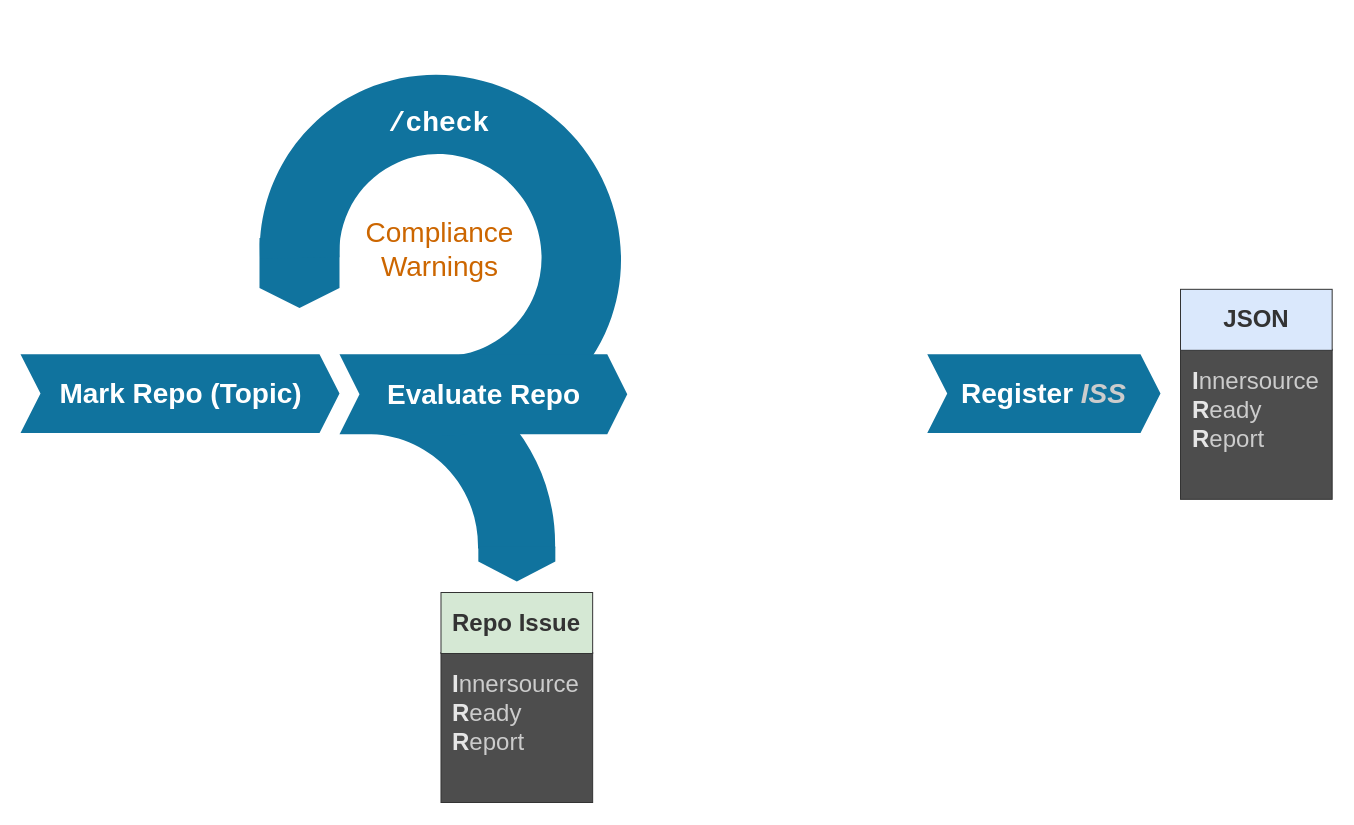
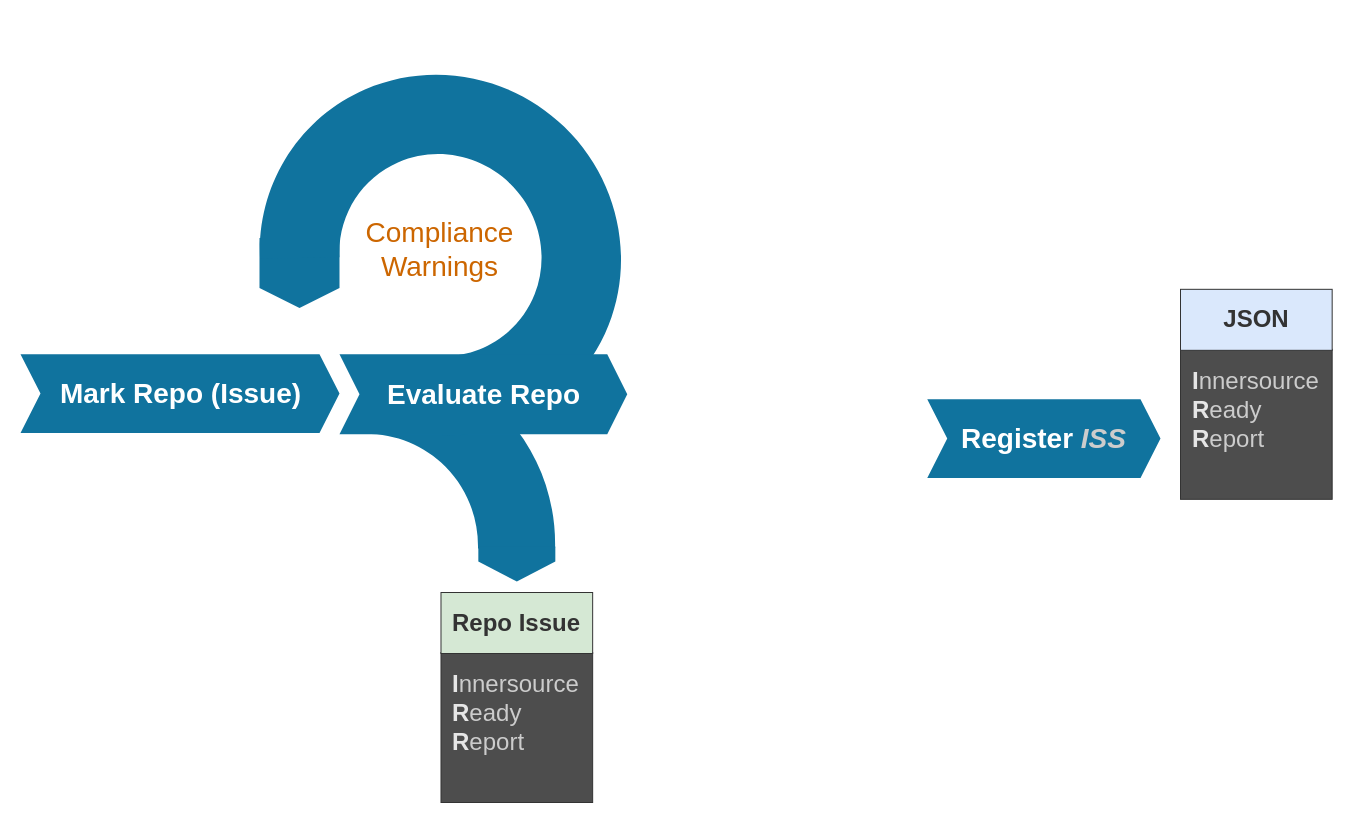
  <mxCell id="0" />
  <mxCell id="1" parent="0" />
  <mxCell id="2" value="&lt;font style=&quot;font-size: 28px;&quot;&gt;Compliance&lt;br style=&quot;font-size: 28px;&quot;&gt;Warnings&lt;/font&gt;" style="text;html=1;strokeColor=none;fillColor=none;align=center;verticalAlign=middle;whiteSpace=wrap;rounded=0;fontSize=28;fontColor=#CC6600;" parent="1" vertex="1"><mxGeometry x="367.48" y="156.82" width="144.95" height="80" as="geometry" /></mxCell>
  <mxCell id="3" value="" style="verticalLabelPosition=bottom;verticalAlign=top;html=1;shape=mxgraph.basic.partConcEllipse;fillColor=#10739E;strokeColor=none;startAngle=0.625;endAngle=0.876;arcWidth=0.4;rotation=135;fontSize=24;" parent="1" vertex="1"><mxGeometry x="166.34" y="306.92" width="391" height="380" as="geometry" /></mxCell>
- <mxCell id="4" value="Register &lt;i&gt;&lt;font color=&quot;#cccccc&quot;&gt;ISS&lt;/font&gt;&lt;/i&gt;" style="html=1;shape=mxgraph.infographic.ribbonSimple;notch1=20;notch2=20;fillColor=#10739E;strokeColor=none;align=center;verticalAlign=middle;fontColor=#ffffff;fontSize=28;fontStyle=1;" parent="1" vertex="1"><mxGeometry x="926.75" y="301.82" width="233.25" height="78.58" as="geometry" /></mxCell>
+ <mxCell id="4" value="Register &lt;i&gt;&lt;font color=&quot;#cccccc&quot;&gt;ISS&lt;/font&gt;&lt;/i&gt;" style="html=1;shape=mxgraph.infographic.ribbonSimple;notch1=20;notch2=20;fillColor=#10739E;strokeColor=none;align=center;verticalAlign=middle;fontColor=#ffffff;fontSize=28;fontStyle=1;" parent="1" vertex="1"><mxGeometry x="926.75" y="346.82" width="233.25" height="78.58" as="geometry" /></mxCell>
  <mxCell id="5" value="" style="html=1;shape=mxgraph.infographic.ribbonSimple;notch1=0;notch2=20;fillColor=#10739E;strokeColor=none;align=center;verticalAlign=middle;fontColor=#ffffff;fontSize=24;fontStyle=1;rotation=90;" parent="1" vertex="1"><mxGeometry x="264" y="180.4" width="70" height="80" as="geometry" /></mxCell>
  <mxCell id="6" value="" style="verticalLabelPosition=bottom;verticalAlign=top;html=1;shape=mxgraph.basic.partConcEllipse;fillColor=#10739E;strokeColor=none;startAngle=0.37;endAngle=0.125;arcWidth=0.44;rotation=135;" parent="1" vertex="1"><mxGeometry x="261.58" y="20" width="356.75" height="365.46" as="geometry" /></mxCell>
  <mxCell id="7" value="&lt;font style=&quot;font-size: 24px;&quot;&gt;&lt;span style=&quot;color: rgb(230, 230, 230); font-family: helvetica; font-size: 24px; font-style: normal; font-weight: 700; letter-spacing: normal; text-indent: 0px; text-transform: none; word-spacing: 0px; display: inline; float: none;&quot;&gt;I&lt;/span&gt;&lt;span style=&quot;font-family: helvetica; font-size: 24px; font-style: normal; letter-spacing: normal; text-indent: 0px; text-transform: none; word-spacing: 0px; display: inline; float: none;&quot;&gt;&lt;font color=&quot;#cccccc&quot;&gt;nnersource&lt;/font&gt;&lt;/span&gt;&lt;br style=&quot;font-family: helvetica; font-size: 24px; font-style: normal; font-weight: 700; letter-spacing: normal; text-indent: 0px; text-transform: none; word-spacing: 0px;&quot;&gt;&lt;span style=&quot;color: rgb(230, 230, 230); font-family: helvetica; font-size: 24px; font-style: normal; font-weight: 700; letter-spacing: normal; text-indent: 0px; text-transform: none; word-spacing: 0px; display: inline; float: none;&quot;&gt;R&lt;/span&gt;&lt;span style=&quot;font-family: helvetica; font-size: 24px; font-style: normal; letter-spacing: normal; text-indent: 0px; text-transform: none; word-spacing: 0px; display: inline; float: none;&quot;&gt;&lt;font color=&quot;#cccccc&quot;&gt;eady&lt;/font&gt;&lt;/span&gt;&lt;span style=&quot;color: rgb(230, 230, 230); font-family: helvetica; font-size: 24px; font-style: normal; font-weight: 700; letter-spacing: normal; text-indent: 0px; text-transform: none; word-spacing: 0px; display: inline; float: none;&quot;&gt; &lt;br&gt;R&lt;/span&gt;&lt;span style=&quot;font-family: helvetica; font-size: 24px; font-style: normal; letter-spacing: normal; text-indent: 0px; text-transform: none; word-spacing: 0px; display: inline; float: none;&quot;&gt;&lt;font color=&quot;#cccccc&quot;&gt;eport&lt;/font&gt;&lt;/span&gt;&lt;br style=&quot;font-family: helvetica; font-size: 24px; font-style: normal; font-weight: 700; letter-spacing: normal; text-indent: 0px; text-transform: none; word-spacing: 0px;&quot;&gt;&lt;br&gt;&lt;/font&gt;" style="rounded=0;whiteSpace=wrap;html=1;labelBackgroundColor=none;fontColor=#99FFFF;strokeColor=#333333;fillColor=#4D4D4D;fontSize=24;align=left;spacingLeft=10;" parent="1" vertex="1"><mxGeometry x="440.49" y="600" width="151.67" height="150" as="geometry" /></mxCell>
  <mxCell id="8" value="" style="html=1;shape=mxgraph.infographic.ribbonSimple;notch1=0;notch2=20;fillColor=#10739E;strokeColor=none;align=center;verticalAlign=middle;fontColor=#ffffff;fontSize=24;fontStyle=1;rotation=90;" parent="1" vertex="1"><mxGeometry x="498.83" y="473" width="35" height="77" as="geometry" /></mxCell>
  <mxCell id="9" value="&lt;font color=&quot;#333333&quot; style=&quot;font-size: 24px;&quot;&gt;&lt;b&gt;Repo Issue&lt;/b&gt;&lt;/font&gt;" style="rounded=0;whiteSpace=wrap;html=1;labelBackgroundColor=none;fontColor=#E6E6E6;strokeColor=#333333;fillColor=#d5e8d4;fontSize=24;" parent="1" vertex="1"><mxGeometry x="440.49" y="540" width="151.67" height="61" as="geometry" /></mxCell>
- <mxCell id="10" value="&lt;font style=&quot;font-size: 28px;&quot;&gt;Mark Repo (Topic)&lt;/font&gt;" style="html=1;shape=mxgraph.infographic.ribbonSimple;notch1=20;notch2=20;fillColor=#10739E;strokeColor=none;align=center;verticalAlign=middle;fontColor=#ffffff;fontSize=24;fontStyle=1;" parent="1" vertex="1"><mxGeometry x="20" y="301.82" width="319" height="78.58" as="geometry" /></mxCell>
+ <mxCell id="10" value="&lt;font style=&quot;font-size: 28px;&quot;&gt;Mark Repo (Issue)&lt;/font&gt;" style="html=1;shape=mxgraph.infographic.ribbonSimple;notch1=20;notch2=20;fillColor=#10739E;strokeColor=none;align=center;verticalAlign=middle;fontColor=#ffffff;fontSize=24;fontStyle=1;" parent="1" vertex="1"><mxGeometry x="20" y="301.82" width="319" height="78.58" as="geometry" /></mxCell>
  <mxCell id="11" value="&lt;font style=&quot;font-size: 28px;&quot;&gt;Evaluate Repo&lt;/font&gt;" style="html=1;shape=mxgraph.infographic.ribbonSimple;notch1=20;notch2=20;fillColor=#10739E;strokeColor=none;align=center;verticalAlign=middle;fontColor=#ffffff;fontSize=24;fontStyle=1;" parent="1" vertex="1"><mxGeometry x="339" y="301.82" width="287.75" height="80" as="geometry" /></mxCell>
- <mxCell id="12" value="&lt;font size=&quot;1&quot; face=&quot;Courier New&quot; style=&quot;&quot;&gt;&lt;b style=&quot;font-size: 28px;&quot;&gt;/check&lt;/b&gt;&lt;/font&gt;" style="text;html=1;strokeColor=none;fillColor=none;align=center;verticalAlign=middle;whiteSpace=wrap;rounded=0;fontSize=24;fontColor=#FFFFFF;" parent="1" vertex="1"><mxGeometry x="394.95" y="50.4" width="87.75" height="42" as="geometry" /></mxCell>
  <mxCell id="13" value="&lt;font style=&quot;font-size: 24px;&quot;&gt;&lt;span style=&quot;color: rgb(230, 230, 230); font-family: helvetica; font-size: 24px; font-style: normal; font-weight: 700; letter-spacing: normal; text-indent: 0px; text-transform: none; word-spacing: 0px; display: inline; float: none;&quot;&gt;I&lt;/span&gt;&lt;span style=&quot;font-family: helvetica; font-size: 24px; font-style: normal; letter-spacing: normal; text-indent: 0px; text-transform: none; word-spacing: 0px; display: inline; float: none;&quot;&gt;&lt;font color=&quot;#cccccc&quot;&gt;nnersource&lt;/font&gt;&lt;/span&gt;&lt;br style=&quot;font-family: helvetica; font-size: 24px; font-style: normal; font-weight: 700; letter-spacing: normal; text-indent: 0px; text-transform: none; word-spacing: 0px;&quot;&gt;&lt;span style=&quot;color: rgb(230, 230, 230); font-family: helvetica; font-size: 24px; font-style: normal; font-weight: 700; letter-spacing: normal; text-indent: 0px; text-transform: none; word-spacing: 0px; display: inline; float: none;&quot;&gt;R&lt;/span&gt;&lt;span style=&quot;font-family: helvetica; font-size: 24px; font-style: normal; letter-spacing: normal; text-indent: 0px; text-transform: none; word-spacing: 0px; display: inline; float: none;&quot;&gt;&lt;font color=&quot;#cccccc&quot;&gt;eady&lt;/font&gt;&lt;/span&gt;&lt;span style=&quot;color: rgb(230, 230, 230); font-family: helvetica; font-size: 24px; font-style: normal; font-weight: 700; letter-spacing: normal; text-indent: 0px; text-transform: none; word-spacing: 0px; display: inline; float: none;&quot;&gt; &lt;br&gt;R&lt;/span&gt;&lt;span style=&quot;font-family: helvetica; font-size: 24px; font-style: normal; letter-spacing: normal; text-indent: 0px; text-transform: none; word-spacing: 0px; display: inline; float: none;&quot;&gt;&lt;font color=&quot;#cccccc&quot;&gt;eport&lt;/font&gt;&lt;/span&gt;&lt;br style=&quot;font-family: helvetica; font-size: 24px; font-style: normal; font-weight: 700; letter-spacing: normal; text-indent: 0px; text-transform: none; word-spacing: 0px;&quot;&gt;&lt;br&gt;&lt;/font&gt;" style="rounded=0;whiteSpace=wrap;html=1;labelBackgroundColor=none;fontColor=#99FFFF;strokeColor=#333333;fillColor=#4D4D4D;fontSize=24;align=left;spacingLeft=10;" parent="1" vertex="1"><mxGeometry x="1180" y="296.82" width="151.67" height="150" as="geometry" /></mxCell>
  <mxCell id="14" value="&lt;font color=&quot;#333333&quot; style=&quot;font-size: 24px;&quot;&gt;&lt;b&gt;JSON&lt;/b&gt;&lt;/font&gt;" style="rounded=0;whiteSpace=wrap;html=1;labelBackgroundColor=none;fontColor=#E6E6E6;strokeColor=#333333;fillColor=#dae8fc;fontSize=24;" parent="1" vertex="1"><mxGeometry x="1180" y="236.82" width="151.67" height="61" as="geometry" /></mxCell>
